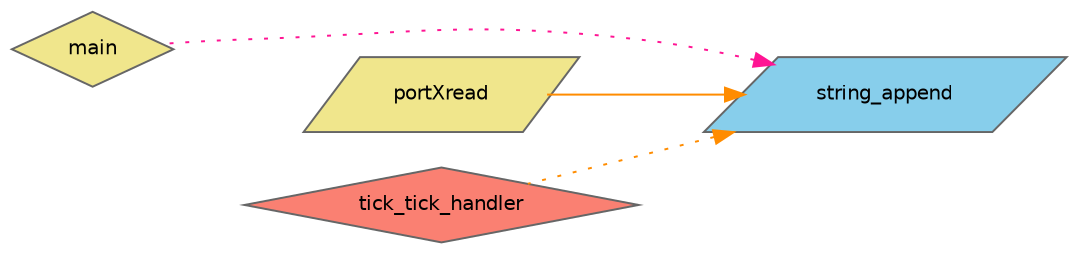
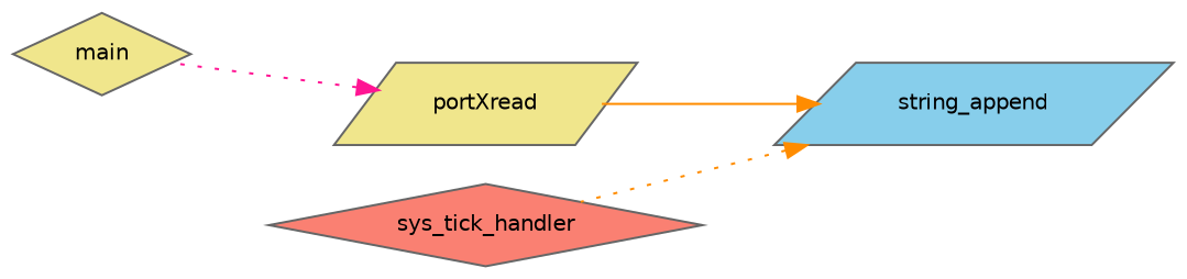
  digraph {
    rankdir=RL
    node [color=grey40 fillcolor=khaki fontname=Helvetica fontsize=10 shape=parallelogram style=filled]
    edge [color=darkorange dir=back fontname=Helvetica fontsize=10 labelfontname=Helvetica labelfontsize=10 style=dotted]
    n1 [color=gray40 fillcolor=skyblue fontcolor=black height=0.2 label=string_append width=0.4]
    n2 [height=0.2 label=main shape=diamond width=0.4]
    n3 [height=0.2 label=portXread width=0.4]
-   n4 [fillcolor=salmon height=0.2 label=tick_tick_handler shape=diamond width=0.4]
-   n1 -> n2 [color=deeppink]
+   n4 [fillcolor=salmon height=0.2 label=sys_tick_handler shape=diamond width=0.4]
+   n3 -> n2 [color=deeppink]
    n1 -> n3 [style=solid]
    n1 -> n4
  }
